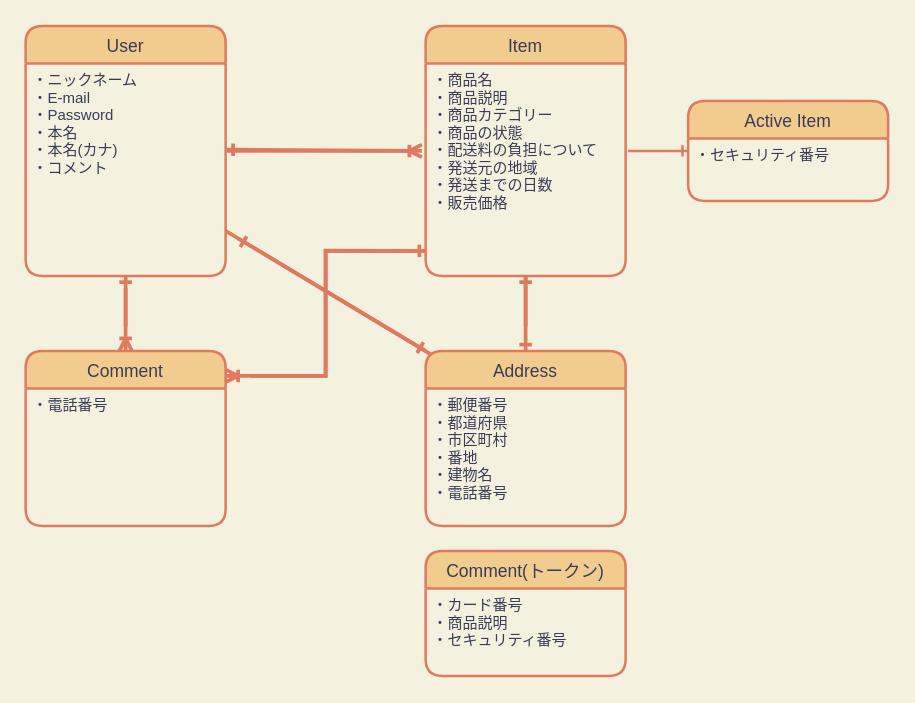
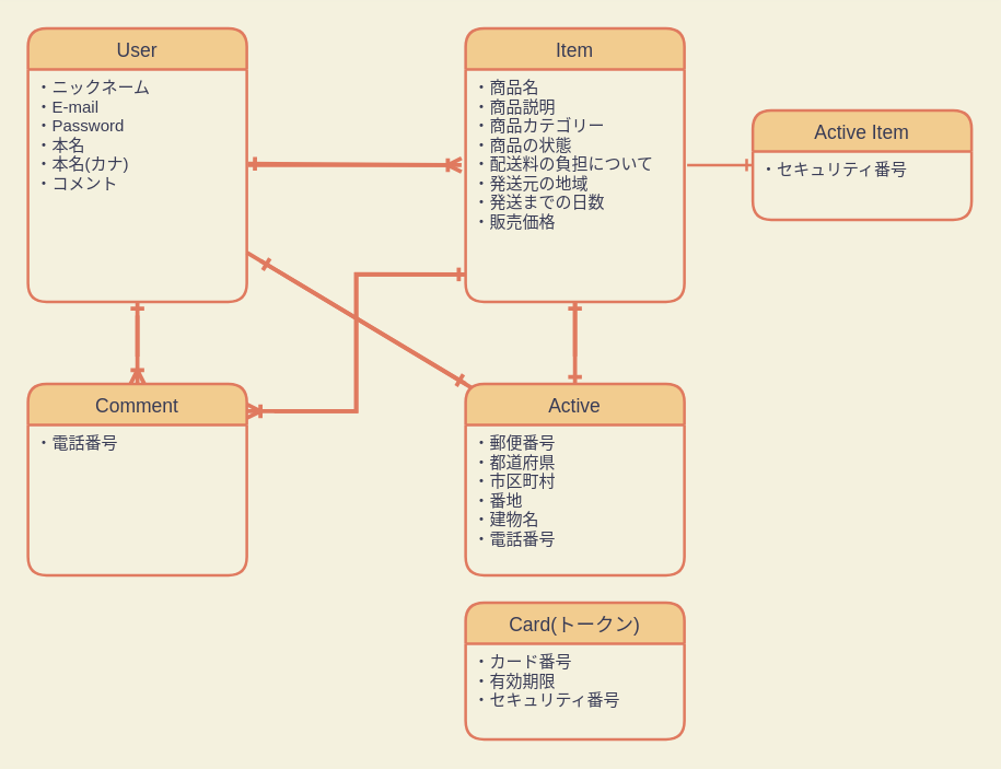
  <mxCell id="0" />
  <mxCell id="1" parent="0" />
  <mxCell id="2" value="Item" style="swimlane;childLayout=stackLayout;horizontal=1;startSize=30;horizontalStack=0;fontSize=14;fontStyle=0;strokeWidth=2;resizeParent=0;resizeLast=1;shadow=0;dashed=0;align=center;fillColor=#F2CC8F;strokeColor=#E07A5F;fontColor=#393C56;rounded=1;" parent="1" vertex="1"><mxGeometry x="340" y="20" width="160" height="200" as="geometry" /></mxCell>
  <mxCell id="3" value="・商品名&#10;・商品説明&#10;・商品カテゴリー&#10;・商品の状態&#10;・配送料の負担について&#10;・発送元の地域&#10;・発送までの日数&#10;・販売価格" style="align=left;strokeColor=none;fillColor=none;spacingLeft=4;fontSize=12;verticalAlign=top;resizable=0;rotatable=0;part=1;fontColor=#393C56;rounded=1;" parent="2" vertex="1"><mxGeometry y="30" width="160" height="170" as="geometry" /></mxCell>
  <mxCell id="4" value="User" style="swimlane;childLayout=stackLayout;horizontal=1;startSize=30;horizontalStack=0;fontSize=14;fontStyle=0;strokeWidth=2;resizeParent=0;resizeLast=1;shadow=0;dashed=0;align=center;fillColor=#F2CC8F;strokeColor=#E07A5F;fontColor=#393C56;rounded=1;" parent="1" vertex="1"><mxGeometry x="20" y="20" width="160" height="200" as="geometry" /></mxCell>
  <mxCell id="5" value="・ニックネーム&#10;・E-mail&#10;・Password&#10;・本名&#10;・本名(カナ)&#10;・コメント&#10;" style="align=left;strokeColor=none;fillColor=none;spacingLeft=4;fontSize=12;verticalAlign=top;resizable=0;rotatable=0;part=1;fontColor=#393C56;rounded=1;" parent="4" vertex="1"><mxGeometry y="30" width="160" height="170" as="geometry" /></mxCell>
  <mxCell id="6" style="edgeStyle=none;rounded=1;orthogonalLoop=1;jettySize=auto;html=1;endArrow=ERone;endFill=0;targetPerimeterSpacing=0;strokeColor=#E07A5F;strokeWidth=3;fillColor=#F2CC8F;fontColor=#393C56;" parent="1" edge="1"><mxGeometry relative="1" as="geometry"><mxPoint x="100" y="220" as="targetPoint" /><Array as="points"><mxPoint x="100" y="220" /><mxPoint x="100" y="250" /></Array><mxPoint x="100" y="260" as="sourcePoint" /></mxGeometry></mxCell>
- <mxCell id="7" value="Address" style="swimlane;childLayout=stackLayout;horizontal=1;startSize=30;horizontalStack=0;fontSize=14;fontStyle=0;strokeWidth=2;resizeParent=0;resizeLast=1;shadow=0;dashed=0;align=center;fillColor=#F2CC8F;strokeColor=#E07A5F;fontColor=#393C56;rounded=1;" parent="1" vertex="1"><mxGeometry x="340" y="280" width="160" height="140" as="geometry" /></mxCell>
+ <mxCell id="7" value="Active" style="swimlane;childLayout=stackLayout;horizontal=1;startSize=30;horizontalStack=0;fontSize=14;fontStyle=0;strokeWidth=2;resizeParent=0;resizeLast=1;shadow=0;dashed=0;align=center;fillColor=#F2CC8F;strokeColor=#E07A5F;fontColor=#393C56;rounded=1;" parent="1" vertex="1"><mxGeometry x="340" y="280" width="160" height="140" as="geometry" /></mxCell>
  <mxCell id="8" value="・郵便番号&#10;・都道府県&#10;・市区町村&#10;・番地&#10;・建物名&#10;・電話番号" style="align=left;strokeColor=none;fillColor=none;spacingLeft=4;fontSize=12;verticalAlign=top;resizable=0;rotatable=0;part=1;fontColor=#393C56;rounded=1;" parent="7" vertex="1"><mxGeometry y="30" width="160" height="110" as="geometry" /></mxCell>
- <mxCell id="9" value="Comment(トークン)" style="swimlane;childLayout=stackLayout;horizontal=1;startSize=30;horizontalStack=0;fontSize=14;fontStyle=0;strokeWidth=2;resizeParent=0;resizeLast=1;shadow=0;dashed=0;align=center;fillColor=#F2CC8F;strokeColor=#E07A5F;fontColor=#393C56;rounded=1;" parent="1" vertex="1"><mxGeometry x="340" y="440" width="160" height="100" as="geometry" /></mxCell>
- <mxCell id="10" value="・カード番号&#10;・商品説明&#10;・セキュリティ番号" style="align=left;strokeColor=none;fillColor=none;spacingLeft=4;fontSize=12;verticalAlign=top;resizable=0;rotatable=0;part=1;fontColor=#393C56;rounded=1;" parent="9" vertex="1"><mxGeometry y="30" width="160" height="70" as="geometry" /></mxCell>
+ <mxCell id="9" value="Card(トークン)" style="swimlane;childLayout=stackLayout;horizontal=1;startSize=30;horizontalStack=0;fontSize=14;fontStyle=0;strokeWidth=2;resizeParent=0;resizeLast=1;shadow=0;dashed=0;align=center;fillColor=#F2CC8F;strokeColor=#E07A5F;fontColor=#393C56;rounded=1;" parent="1" vertex="1"><mxGeometry x="340" y="440" width="160" height="100" as="geometry" /></mxCell>
+ <mxCell id="10" value="・カード番号&#10;・有効期限&#10;・セキュリティ番号" style="align=left;strokeColor=none;fillColor=none;spacingLeft=4;fontSize=12;verticalAlign=top;resizable=0;rotatable=0;part=1;fontColor=#393C56;rounded=1;" parent="9" vertex="1"><mxGeometry y="30" width="160" height="70" as="geometry" /></mxCell>
  <mxCell id="11" style="edgeStyle=none;rounded=1;orthogonalLoop=1;jettySize=auto;html=1;entryX=0.5;entryY=1;entryDx=0;entryDy=0;endArrow=ERone;endFill=0;targetPerimeterSpacing=0;strokeColor=#E07A5F;strokeWidth=3;fillColor=#F2CC8F;fontColor=#393C56;" parent="1" target="3" edge="1"><mxGeometry relative="1" as="geometry"><mxPoint x="420" y="260" as="sourcePoint" /></mxGeometry></mxCell>
  <mxCell id="12" style="edgeStyle=none;rounded=1;orthogonalLoop=1;jettySize=auto;html=1;endArrow=ERone;endFill=0;targetPerimeterSpacing=0;strokeColor=#E07A5F;strokeWidth=3;fillColor=#F2CC8F;fontColor=#393C56;exitX=0.024;exitY=0.018;exitDx=0;exitDy=0;exitPerimeter=0;" parent="1" source="7" edge="1"><mxGeometry relative="1" as="geometry"><mxPoint x="190" y="190" as="targetPoint" /><mxPoint x="340" y="280" as="sourcePoint" /></mxGeometry></mxCell>
  <mxCell id="13" value="Comment" style="swimlane;childLayout=stackLayout;horizontal=1;startSize=30;horizontalStack=0;fontSize=14;fontStyle=0;strokeWidth=2;resizeParent=0;resizeLast=1;shadow=0;dashed=0;align=center;fillColor=#F2CC8F;strokeColor=#E07A5F;fontColor=#393C56;rounded=1;" parent="1" vertex="1"><mxGeometry x="20" y="280" width="160" height="140" as="geometry" /></mxCell>
  <mxCell id="14" value="・電話番号" style="align=left;strokeColor=none;fillColor=none;spacingLeft=4;fontSize=12;verticalAlign=top;resizable=0;rotatable=0;part=1;fontColor=#393C56;rounded=1;" parent="13" vertex="1"><mxGeometry y="30" width="160" height="110" as="geometry" /></mxCell>
  <mxCell id="15" value="Active Item" style="swimlane;childLayout=stackLayout;horizontal=1;startSize=30;horizontalStack=0;fontSize=14;fontStyle=0;strokeWidth=2;resizeParent=0;resizeLast=1;shadow=0;dashed=0;align=center;fillColor=#F2CC8F;strokeColor=#E07A5F;fontColor=#393C56;rounded=1;" parent="1" vertex="1"><mxGeometry x="550" y="80" width="160" height="80" as="geometry" /></mxCell>
  <mxCell id="16" value="・セキュリティ番号" style="align=left;strokeColor=none;fillColor=none;spacingLeft=4;fontSize=12;verticalAlign=top;resizable=0;rotatable=0;part=1;fontColor=#393C56;rounded=1;" parent="15" vertex="1"><mxGeometry y="30" width="160" height="50" as="geometry" /></mxCell>
  <mxCell id="17" style="edgeStyle=none;rounded=1;orthogonalLoop=1;jettySize=auto;html=1;endArrow=ERoneToMany;endFill=0;targetPerimeterSpacing=0;strokeColor=#E07A5F;strokeWidth=3;fillColor=#F2CC8F;fontColor=#393C56;entryX=0.5;entryY=0;entryDx=0;entryDy=0;" parent="1" target="13" edge="1"><mxGeometry relative="1" as="geometry"><mxPoint x="100" y="230" as="sourcePoint" /><mxPoint x="100" y="270" as="targetPoint" /><Array as="points"><mxPoint x="100" y="250" /></Array></mxGeometry></mxCell>
  <mxCell id="18" style="edgeStyle=none;rounded=1;orthogonalLoop=1;jettySize=auto;html=1;endArrow=ERoneToMany;endFill=0;targetPerimeterSpacing=0;strokeColor=#E07A5F;strokeWidth=3;fillColor=#F2CC8F;fontColor=#393C56;" parent="1" edge="1"><mxGeometry relative="1" as="geometry"><mxPoint x="337" y="120" as="targetPoint" /><mxPoint x="181" y="120" as="sourcePoint" /></mxGeometry></mxCell>
  <mxCell id="19" style="edgeStyle=none;rounded=1;orthogonalLoop=1;jettySize=auto;html=1;endArrow=ERone;endFill=0;targetPerimeterSpacing=0;strokeColor=#E07A5F;strokeWidth=3;fillColor=#F2CC8F;fontColor=#393C56;entryX=1.006;entryY=0.406;entryDx=0;entryDy=0;entryPerimeter=0;" parent="1" target="5" edge="1"><mxGeometry relative="1" as="geometry"><mxPoint x="190" y="130" as="targetPoint" /><mxPoint x="330" y="120" as="sourcePoint" /></mxGeometry></mxCell>
  <mxCell id="20" value="" style="edgeStyle=entityRelationEdgeStyle;fontSize=12;html=1;endArrow=ERone;endFill=1;strokeColor=#E07A5F;strokeWidth=2;fillColor=#F2CC8F;" parent="1" edge="1"><mxGeometry width="100" height="100" relative="1" as="geometry"><mxPoint x="502" y="120" as="sourcePoint" /><mxPoint x="550" y="120" as="targetPoint" /></mxGeometry></mxCell>
  <mxCell id="21" style="edgeStyle=none;rounded=1;orthogonalLoop=1;jettySize=auto;html=1;endArrow=ERone;endFill=0;targetPerimeterSpacing=0;strokeColor=#E07A5F;strokeWidth=3;fillColor=#F2CC8F;fontColor=#393C56;entryX=0.5;entryY=0;entryDx=0;entryDy=0;" parent="1" source="3" target="7" edge="1"><mxGeometry relative="1" as="geometry"><mxPoint x="420" y="270" as="targetPoint" /><Array as="points"><mxPoint x="420" y="260" /></Array></mxGeometry></mxCell>
  <mxCell id="22" style="edgeStyle=none;rounded=1;orthogonalLoop=1;jettySize=auto;html=1;endArrow=ERone;endFill=0;targetPerimeterSpacing=0;strokeColor=#E07A5F;strokeWidth=3;fillColor=#F2CC8F;fontColor=#393C56;" parent="1" edge="1"><mxGeometry relative="1" as="geometry"><mxPoint x="180" y="184" as="sourcePoint" /><mxPoint x="340" y="280" as="targetPoint" /><Array as="points" /></mxGeometry></mxCell>
  <mxCell id="23" style="edgeStyle=orthogonalEdgeStyle;rounded=0;orthogonalLoop=1;jettySize=auto;html=1;endArrow=ERoneToMany;endFill=0;strokeWidth=3;strokeColor=#E07A5F;exitX=-0.005;exitY=0.882;exitDx=0;exitDy=0;exitPerimeter=0;" parent="1" source="3" edge="1"><mxGeometry relative="1" as="geometry"><mxPoint x="180" y="300" as="targetPoint" /><Array as="points"><mxPoint x="260" y="200" /><mxPoint x="260" y="300" /><mxPoint x="190" y="300" /></Array></mxGeometry></mxCell>
  <mxCell id="24" style="edgeStyle=orthogonalEdgeStyle;rounded=0;orthogonalLoop=1;jettySize=auto;html=1;endArrow=ERone;endFill=0;strokeColor=#E07A5F;strokeWidth=3;" parent="1" edge="1"><mxGeometry relative="1" as="geometry"><mxPoint x="200" y="300" as="sourcePoint" /><Array as="points"><mxPoint x="260" y="300" /><mxPoint x="260" y="200" /></Array><mxPoint x="340" y="200" as="targetPoint" /></mxGeometry></mxCell>
